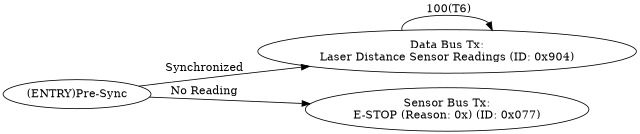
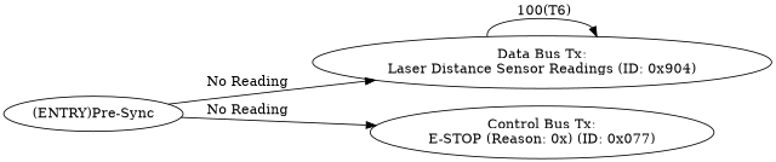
  digraph {
    rankdir=LR
    n1 [label="(ENTRY)Pre-Sync"]
    n2 [label="Data Bus Tx:\nLaser Distance Sensor Readings (ID: 0x904)"]
-   n3 [label="Sensor Bus Tx:\nE-STOP (Reason: 0x) (ID: 0x077)"]
-   n1 -> n2 [label=Synchronized]
+   n3 [label="Control Bus Tx:\nE-STOP (Reason: 0x) (ID: 0x077)"]
+   n1 -> n2 [label="No Reading"]
    n1 -> n3 [label="No Reading"]
    n2 -> n2 [label=" 100(T6)"]
  }
